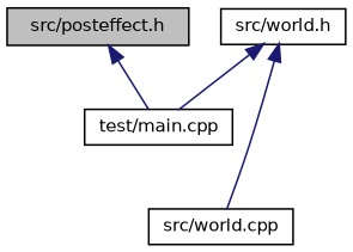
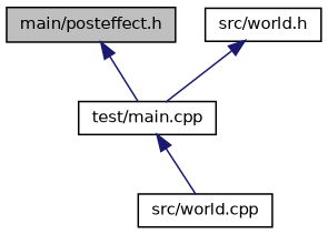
  digraph {
    node [color=black fillcolor=white fontname=Helvetica fontsize=10 shape=record style=filled]
    edge [color=midnightblue dir=back fontname=Helvetica fontsize=10 labelfontname=Helvetica labelfontsize=10 style=solid]
-   n1 [fillcolor=grey75 fontcolor=black height=0.2 label="src/posteffect.h" width=0.4]
+   n1 [fillcolor=grey75 fontcolor=black height=0.2 label="main/posteffect.h" width=0.4]
    n2 [height=0.2 label="test/main.cpp" width=0.4]
    n3 [height=0.2 label="src/world.h" width=0.4]
    n4 [height=0.2 label="src/world.cpp" width=0.4]
    n1 -> n2
    n3 -> n2
-   n3 -> n4
+   n2 -> n4
  }
